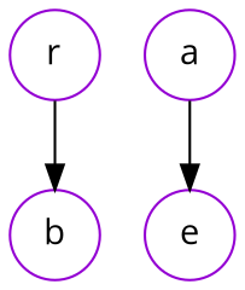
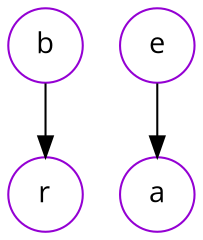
  digraph {
    fontname="Open Sans"
    node [color=darkviolet fontname="Open Sans" shape=circle]
    edge [fontname="Open Sans"]
    b
    r
    e
    a
-   r -> b
-   a -> e
+   b -> r
+   e -> a
  }
